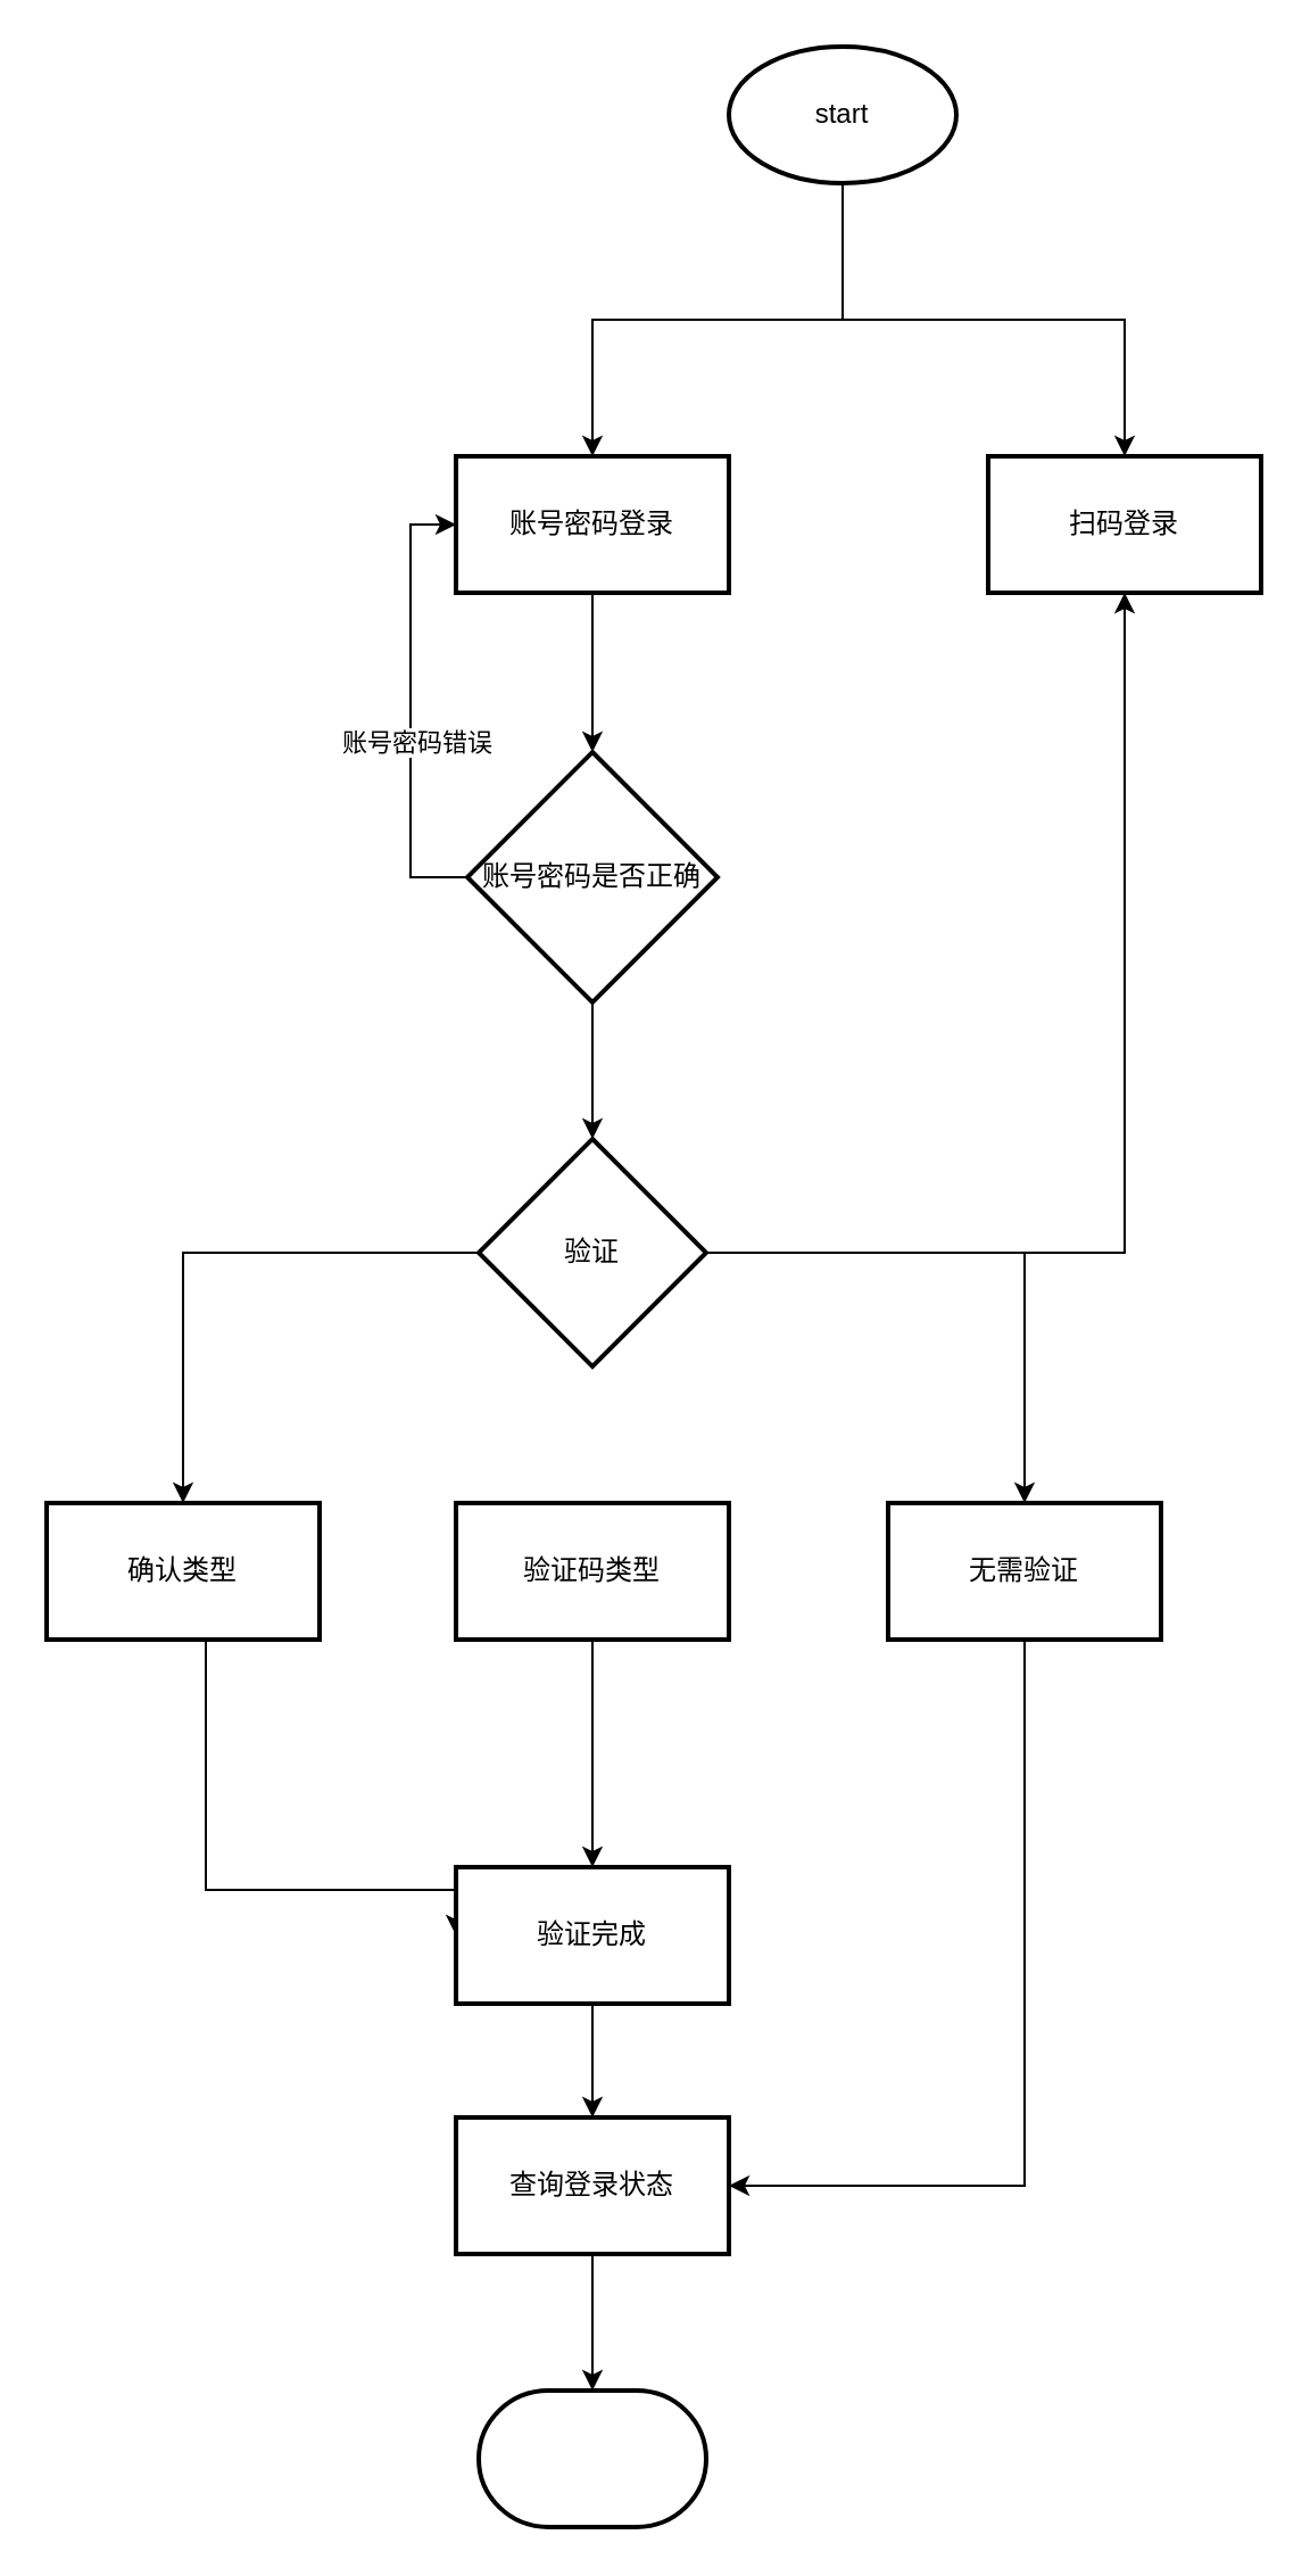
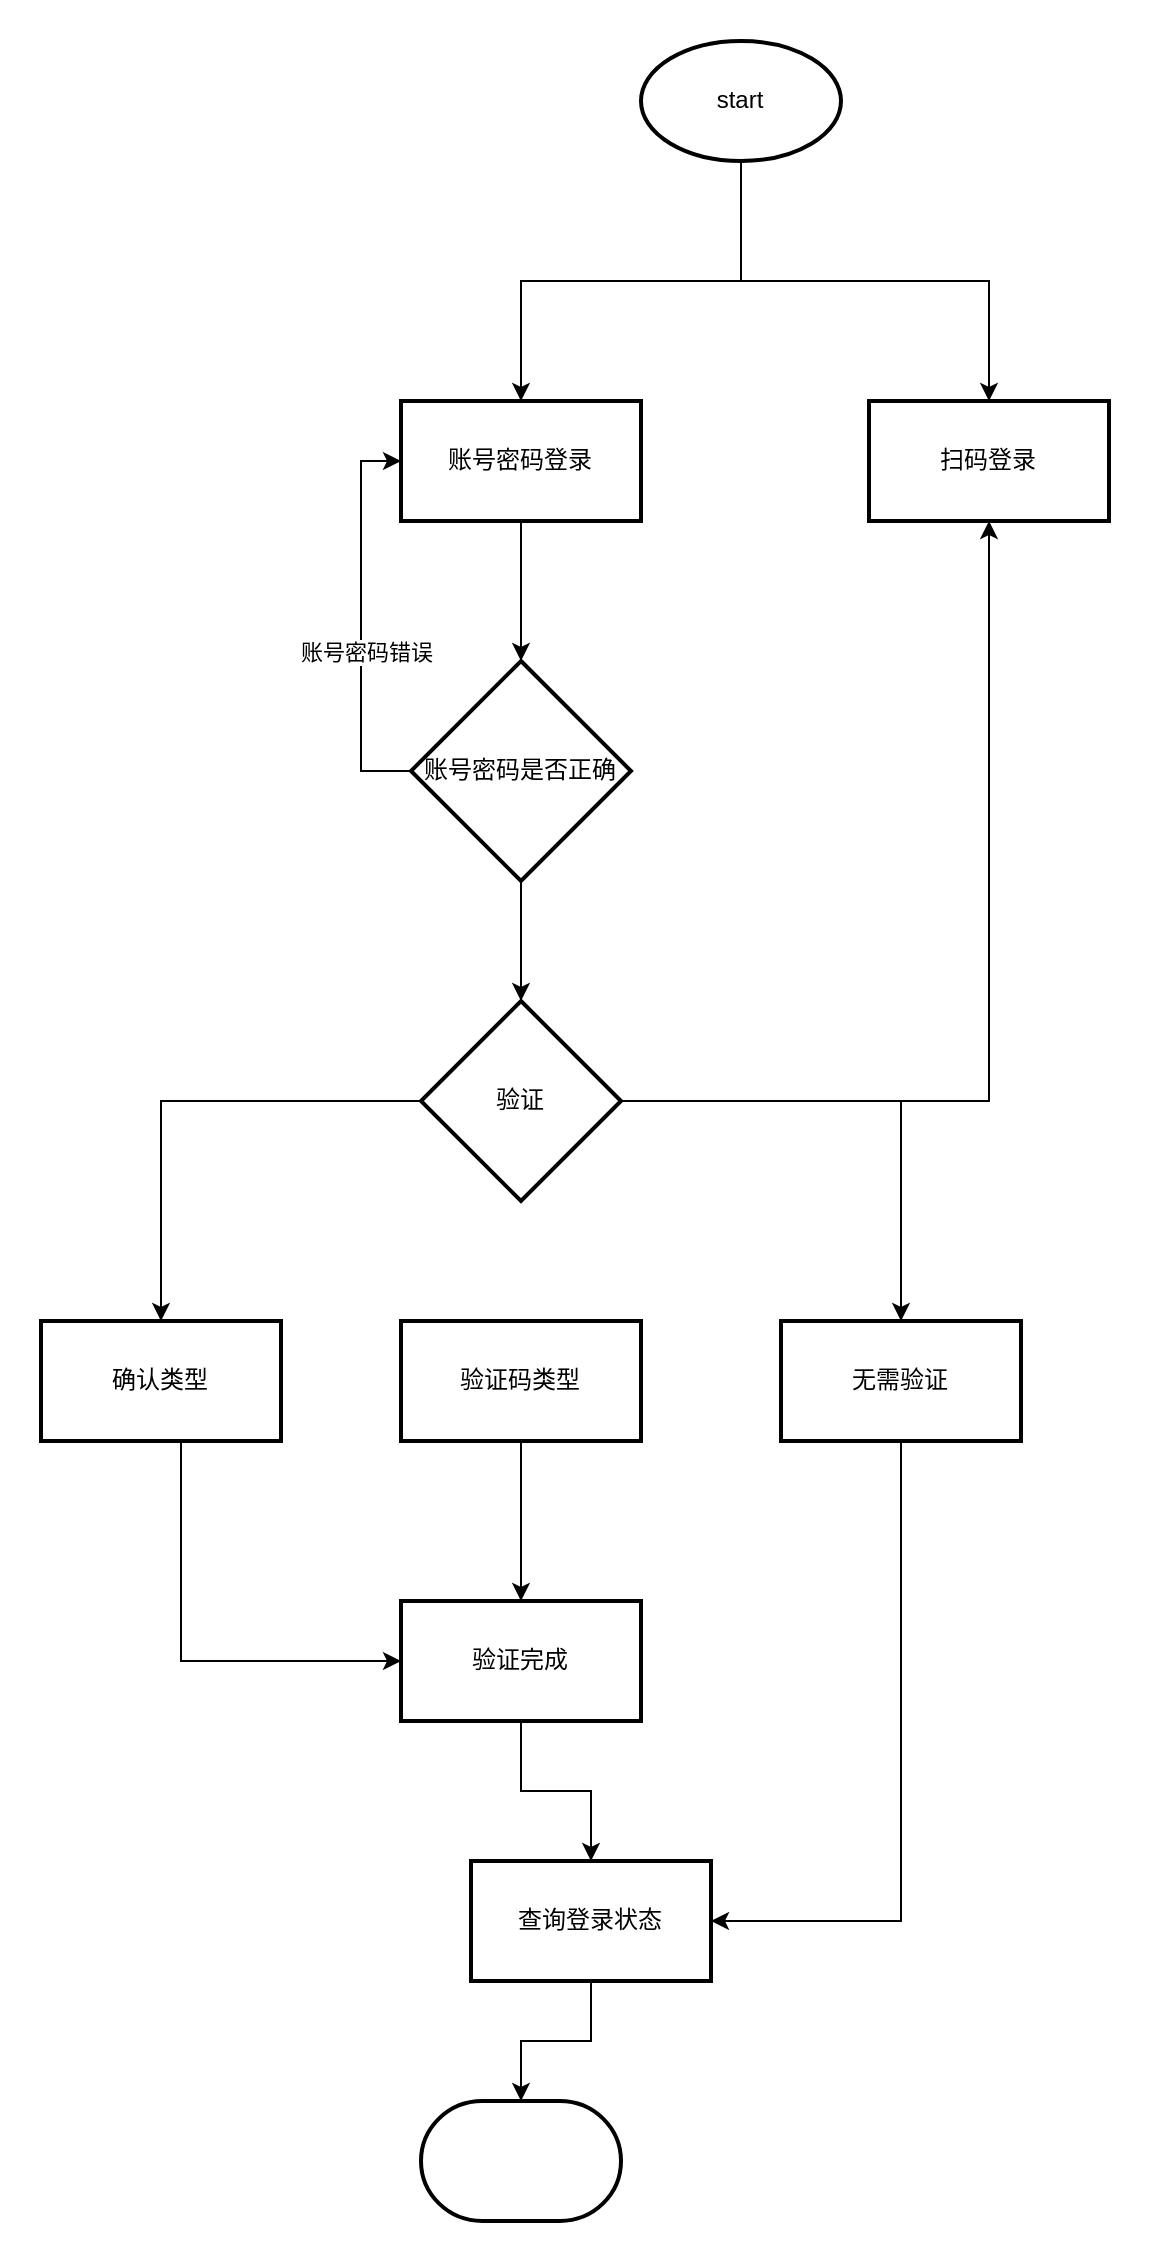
  <mxCell id="0" />
  <mxCell id="1" parent="0" />
  <mxCell id="2" value="" style="strokeWidth=2;html=1;shape=mxgraph.flowchart.terminator;whiteSpace=wrap;" vertex="1" parent="1"><mxGeometry x="210" y="1050" width="100" height="60" as="geometry" /></mxCell>
  <mxCell id="3" value="" style="edgeStyle=orthogonalEdgeStyle;rounded=0;orthogonalLoop=1;jettySize=auto;html=1;" edge="1" parent="1" source="5" target="7"><mxGeometry relative="1" as="geometry" /></mxCell>
  <mxCell id="4" style="edgeStyle=orthogonalEdgeStyle;rounded=0;orthogonalLoop=1;jettySize=auto;html=1;exitX=0.5;exitY=1;exitDx=0;exitDy=0;exitPerimeter=0;entryX=0.5;entryY=0;entryDx=0;entryDy=0;" edge="1" parent="1" source="5" target="8"><mxGeometry relative="1" as="geometry" /></mxCell>
  <mxCell id="5" value="start" style="strokeWidth=2;html=1;shape=mxgraph.flowchart.start_1;whiteSpace=wrap;" vertex="1" parent="1"><mxGeometry x="320" y="20" width="100" height="60" as="geometry" /></mxCell>
  <mxCell id="6" value="" style="edgeStyle=orthogonalEdgeStyle;rounded=0;orthogonalLoop=1;jettySize=auto;html=1;" edge="1" parent="1" source="7" target="12"><mxGeometry relative="1" as="geometry" /></mxCell>
  <mxCell id="7" value="账号密码登录" style="whiteSpace=wrap;html=1;strokeWidth=2;" vertex="1" parent="1"><mxGeometry x="200" y="200" width="120" height="60" as="geometry" /></mxCell>
  <mxCell id="8" value="扫码登录" style="whiteSpace=wrap;html=1;strokeWidth=2;" vertex="1" parent="1"><mxGeometry x="434" y="200" width="120" height="60" as="geometry" /></mxCell>
  <mxCell id="9" style="edgeStyle=orthogonalEdgeStyle;rounded=0;orthogonalLoop=1;jettySize=auto;html=1;entryX=0.5;entryY=0;entryDx=0;entryDy=0;entryPerimeter=0;" edge="1" parent="1" source="12" target="16"><mxGeometry relative="1" as="geometry"><mxPoint x="260" y="500" as="targetPoint" /></mxGeometry></mxCell>
  <mxCell id="10" style="edgeStyle=orthogonalEdgeStyle;rounded=0;orthogonalLoop=1;jettySize=auto;html=1;exitX=0;exitY=0.5;exitDx=0;exitDy=0;entryX=0;entryY=0.5;entryDx=0;entryDy=0;" edge="1" parent="1" source="12" target="7"><mxGeometry relative="1" as="geometry" /></mxCell>
  <mxCell id="11" value="账号密码错误" style="edgeLabel;html=1;align=center;verticalAlign=middle;resizable=0;points=[];" vertex="1" connectable="0" parent="10"><mxGeometry x="-0.145" y="-2" relative="1" as="geometry"><mxPoint y="1" as="offset" /></mxGeometry></mxCell>
  <mxCell id="12" value="账号密码是否正确" style="rhombus;whiteSpace=wrap;html=1;strokeWidth=2;" vertex="1" parent="1"><mxGeometry x="205" y="330" width="110" height="110" as="geometry" /></mxCell>
  <mxCell id="13" value="" style="edgeStyle=orthogonalEdgeStyle;rounded=0;orthogonalLoop=1;jettySize=auto;html=1;" edge="1" parent="1" source="16" target="18"><mxGeometry relative="1" as="geometry" /></mxCell>
  <mxCell id="14" value="" style="edgeStyle=orthogonalEdgeStyle;rounded=0;orthogonalLoop=1;jettySize=auto;html=1;" edge="1" parent="1" source="16" target="8"><mxGeometry relative="1" as="geometry" /></mxCell>
  <mxCell id="15" value="" style="edgeStyle=orthogonalEdgeStyle;rounded=0;orthogonalLoop=1;jettySize=auto;html=1;" edge="1" parent="1" source="16" target="22"><mxGeometry relative="1" as="geometry" /></mxCell>
  <mxCell id="16" value="验证" style="strokeWidth=2;html=1;shape=mxgraph.flowchart.decision;whiteSpace=wrap;" vertex="1" parent="1"><mxGeometry x="210" y="500" width="100" height="100" as="geometry" /></mxCell>
  <mxCell id="17" style="edgeStyle=orthogonalEdgeStyle;rounded=0;orthogonalLoop=1;jettySize=auto;html=1;entryX=0;entryY=0.5;entryDx=0;entryDy=0;" edge="1" parent="1" source="18" target="24"><mxGeometry relative="1" as="geometry"><Array as="points"><mxPoint x="90" y="830" /></Array></mxGeometry></mxCell>
  <mxCell id="18" value="确认类型" style="whiteSpace=wrap;html=1;strokeWidth=2;" vertex="1" parent="1"><mxGeometry y="660" width="120" height="60" as="geometry" x="20" /></mxCell>
  <mxCell id="19" value="" style="edgeStyle=orthogonalEdgeStyle;rounded=0;orthogonalLoop=1;jettySize=auto;html=1;" edge="1" parent="1" source="20" target="24"><mxGeometry relative="1" as="geometry" /></mxCell>
  <mxCell id="20" value="验证码类型" style="whiteSpace=wrap;html=1;strokeWidth=2;" vertex="1" parent="1"><mxGeometry x="200" y="660" width="120" height="60" as="geometry" /></mxCell>
  <mxCell id="21" style="edgeStyle=orthogonalEdgeStyle;rounded=0;orthogonalLoop=1;jettySize=auto;html=1;exitX=0.5;exitY=1;exitDx=0;exitDy=0;entryX=1;entryY=0.5;entryDx=0;entryDy=0;" edge="1" parent="1" source="22" target="26"><mxGeometry relative="1" as="geometry"><mxPoint x="450" y="910" as="targetPoint" /></mxGeometry></mxCell>
  <mxCell id="22" value="无需验证" style="whiteSpace=wrap;html=1;strokeWidth=2;" vertex="1" parent="1"><mxGeometry x="390" y="660" width="120" height="60" as="geometry" /></mxCell>
  <mxCell id="23" style="edgeStyle=orthogonalEdgeStyle;rounded=0;orthogonalLoop=1;jettySize=auto;html=1;exitX=0.5;exitY=1;exitDx=0;exitDy=0;entryX=0.5;entryY=0;entryDx=0;entryDy=0;" edge="1" parent="1" source="24" target="26"><mxGeometry relative="1" as="geometry" /></mxCell>
- <mxCell id="24" value="验证完成" style="whiteSpace=wrap;html=1;strokeWidth=2;" vertex="1" parent="1"><mxGeometry x="200" y="820" width="120" height="60" as="geometry" /></mxCell>
+ <mxCell id="24" value="验证完成" style="whiteSpace=wrap;html=1;strokeWidth=2;" vertex="1" parent="1"><mxGeometry x="200" y="800" width="120" height="60" as="geometry" /></mxCell>
  <mxCell id="25" style="edgeStyle=orthogonalEdgeStyle;rounded=0;orthogonalLoop=1;jettySize=auto;html=1;exitX=0.5;exitY=1;exitDx=0;exitDy=0;entryX=0.5;entryY=0;entryDx=0;entryDy=0;entryPerimeter=0;" edge="1" parent="1" source="26" target="2"><mxGeometry relative="1" as="geometry" /></mxCell>
- <mxCell id="26" value="查询登录状态" style="whiteSpace=wrap;html=1;strokeWidth=2;" vertex="1" parent="1"><mxGeometry x="200" y="930" width="120" height="60" as="geometry" /></mxCell>
+ <mxCell id="26" value="查询登录状态" style="whiteSpace=wrap;html=1;strokeWidth=2;" vertex="1" parent="1"><mxGeometry x="235" y="930" width="120" height="60" as="geometry" /></mxCell>
